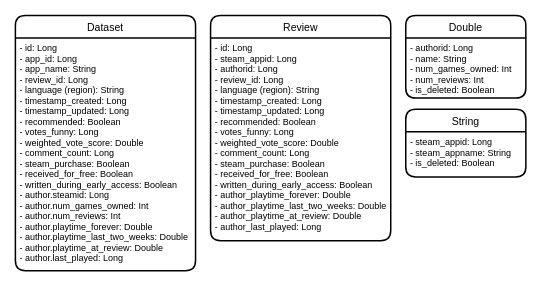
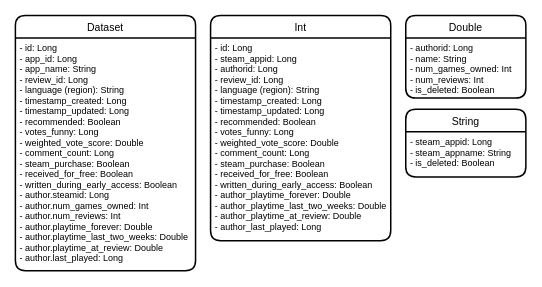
  <mxCell id="0" />
  <mxCell id="1" parent="0" />
  <mxCell id="2" value="Dataset" style="swimlane;childLayout=stackLayout;horizontal=1;startSize=30;horizontalStack=0;rounded=1;fontSize=14;fontStyle=0;strokeWidth=2;resizeParent=0;resizeLast=1;shadow=0;dashed=0;align=center;" parent="1" vertex="1"><mxGeometry x="20" y="20" width="240" height="340" as="geometry" /></mxCell>
  <mxCell id="3" value="- id: Long&#10;- app_id: Long&#10;- app_name: String&#10;- review_id: Long&#10;- language (region): String&#10;- timestamp_created: Long&#10;- timestamp_updated: Long&#10;- recommended: Boolean&#10;- votes_funny: Long&#10;- weighted_vote_score: Double&#10;- comment_count: Long&#10;- steam_purchase: Boolean&#10;- received_for_free: Boolean&#10;- written_during_early_access: Boolean&#10;- author.steamid: Long&#10;- author.num_games_owned: Int&#10;- author.num_reviews: Int&#10;- author.playtime_forever: Double&#10;- author.playtime_last_two_weeks: Double&#10;- author.playtime_at_review: Double&#10;- author.last_played: Long" style="align=left;strokeColor=none;fillColor=none;spacingLeft=4;fontSize=12;verticalAlign=top;resizable=0;rotatable=0;part=1;" parent="2" vertex="1"><mxGeometry y="30" width="240" height="310" as="geometry" /></mxCell>
  <mxCell id="4" value="String" style="swimlane;childLayout=stackLayout;horizontal=1;startSize=30;horizontalStack=0;rounded=1;fontSize=14;fontStyle=0;strokeWidth=2;resizeParent=0;resizeLast=1;shadow=0;dashed=0;align=center;" parent="1" vertex="1"><mxGeometry x="540" y="145" width="160" height="90" as="geometry" /></mxCell>
  <mxCell id="5" value="- steam_appid: Long&#10;- steam_appname: String&#10;- is_deleted: Boolean&#10;" style="align=left;strokeColor=none;fillColor=none;spacingLeft=4;fontSize=12;verticalAlign=top;resizable=0;rotatable=0;part=1;" parent="4" vertex="1"><mxGeometry y="30" width="160" height="60" as="geometry" /></mxCell>
  <mxCell id="6" value="Double" style="swimlane;childLayout=stackLayout;horizontal=1;startSize=30;horizontalStack=0;rounded=1;fontSize=14;fontStyle=0;strokeWidth=2;resizeParent=0;resizeLast=1;shadow=0;dashed=0;align=center;" parent="1" vertex="1"><mxGeometry x="540" y="20" width="160" height="110" as="geometry"><mxRectangle x="560" y="30" width="80" height="30" as="alternateBounds" /></mxGeometry></mxCell>
  <mxCell id="7" value="- authorid: Long&#10;- name: String&#10;- num_games_owned: Int&#10;- num_reviews: Int&#10;- is_deleted: Boolean" style="align=left;strokeColor=none;fillColor=none;spacingLeft=4;fontSize=12;verticalAlign=top;resizable=0;rotatable=0;part=1;" parent="6" vertex="1"><mxGeometry y="30" width="160" height="80" as="geometry" /></mxCell>
- <mxCell id="8" value="Review" style="swimlane;childLayout=stackLayout;horizontal=1;startSize=30;horizontalStack=0;rounded=1;fontSize=14;fontStyle=0;strokeWidth=2;resizeParent=0;resizeLast=1;shadow=0;dashed=0;align=center;" parent="1" vertex="1"><mxGeometry x="280" y="20" width="240" height="300" as="geometry" /></mxCell>
+ <mxCell id="8" value="Int" style="swimlane;childLayout=stackLayout;horizontal=1;startSize=30;horizontalStack=0;rounded=1;fontSize=14;fontStyle=0;strokeWidth=2;resizeParent=0;resizeLast=1;shadow=0;dashed=0;align=center;" parent="1" vertex="1"><mxGeometry x="280" y="20" width="240" height="300" as="geometry" /></mxCell>
  <mxCell id="9" value="- id: Long&#10;- steam_appid: Long&#10;- authorid: Long&#10;- review_id: Long&#10;- language (region): String&#10;- timestamp_created: Long&#10;- timestamp_updated: Long&#10;- recommended: Boolean&#10;- votes_funny: Long&#10;- weighted_vote_score: Double&#10;- comment_count: Long&#10;- steam_purchase: Boolean&#10;- received_for_free: Boolean&#10;- written_during_early_access: Boolean&#10;- author_playtime_forever: Double&#10;- author_playtime_last_two_weeks: Double&#10;- author_playtime_at_review: Double&#10;- author_last_played: Long" style="align=left;strokeColor=none;fillColor=none;spacingLeft=4;fontSize=12;verticalAlign=top;resizable=0;rotatable=0;part=1;" parent="8" vertex="1"><mxGeometry y="30" width="240" height="270" as="geometry" /></mxCell>
